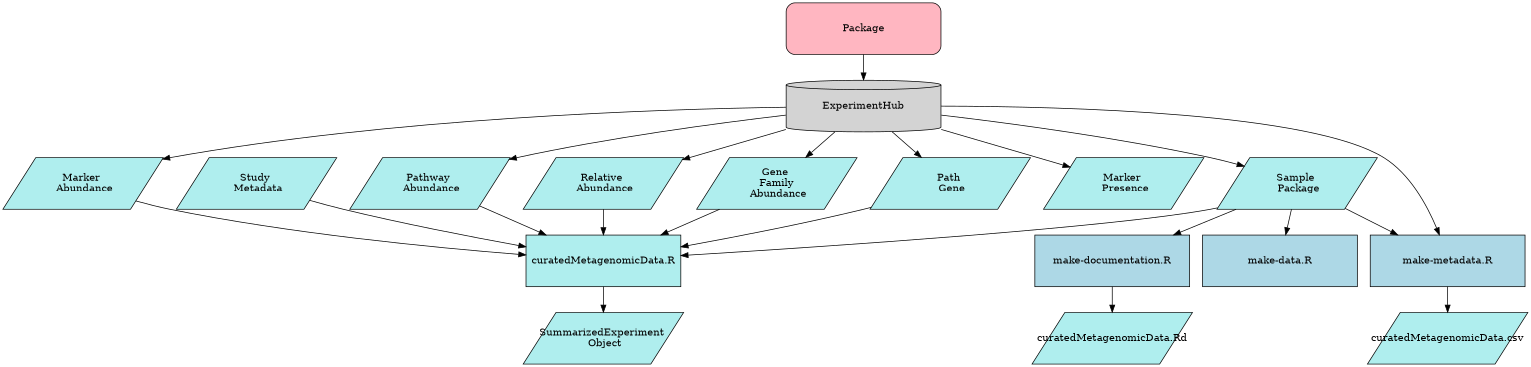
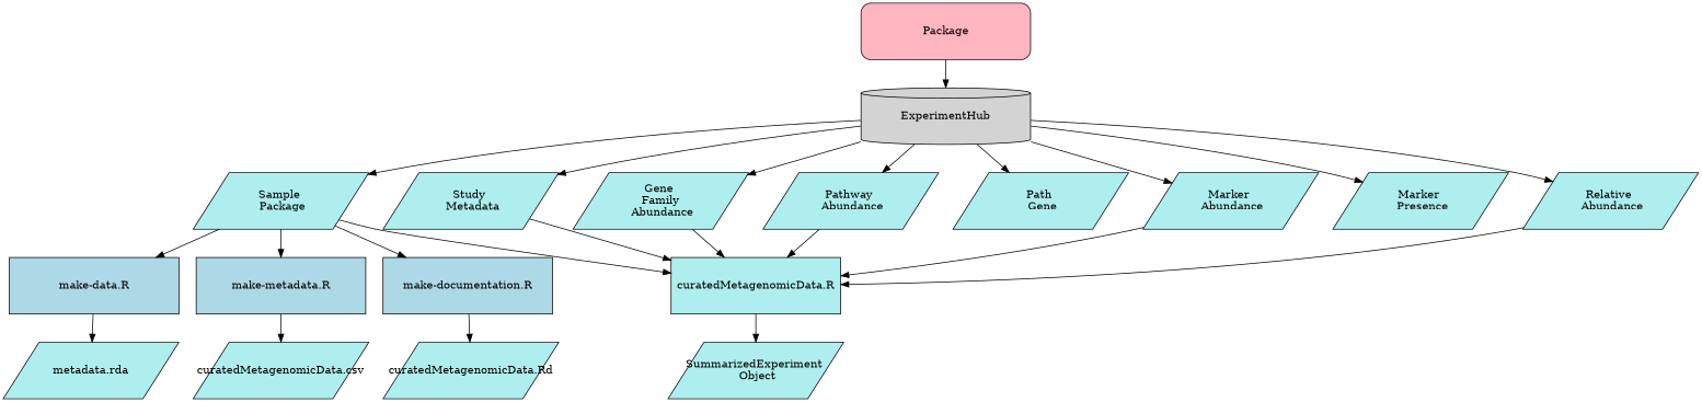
  digraph {
    node [fillcolor=paleturquoise fixedsize=true shape=parallelogram style=filled]
    n1 [height=1 label="Sample \n Package" width=3]
    n2 [fillcolor=lightblue height=1 label="make-data.R" shape=rectangle width=3]
    n3 [fillcolor=lightblue height=1 label="make-metadata.R" shape=rectangle width=3]
    n4 [fillcolor=lightblue height=1 label="make-documentation.R" shape=rectangle width=3]
    n5 [height=1 label="curatedMetagenomicData.R" shape=rectangle width=3]
+   n6 [height=1 label="metadata.rda" width=3]
    n7 [height=1 label="curatedMetagenomicData.csv" width=3]
    n8 [height=1 label="curatedMetagenomicData.Rd" width=3]
    n9 [height=1 label="SummarizedExperiment \n Object" width=3]
    n10 [height=1 label="Study \n Metadata" width=3]
    n11 [height=1 label="Gene \n Family \n Abundance" width=3]
    n12 [height=1 label="Pathway \n Abundance" width=3]
    n13 [height=1 label="Path \n Gene" width=3]
    n14 [height=1 label="Marker \n Abundance" width=3]
    n15 [height=1 label="Marker \n Presence" width=3]
    n16 [height=1 label="Relative \n Abundance" width=3]
    n17 [fillcolor=lightgray height=1 label=ExperimentHub shape=cylinder width=3]
    n18 [fillcolor=lightpink height=1 label=Package shape=rectangle style="filled,rounded" width=3]
    n1 -> n2
    n1 -> n3
    n1 -> n4
    n1 -> n5
+   n2 -> n6
    n3 -> n7
    n4 -> n8
    n5 -> n9
    n10 -> n5
    n11 -> n5
    n12 -> n5
-   n13 -> n5
    n14 -> n5
    n16 -> n5
    n17 -> n1
-   n17 -> n3
+   n17 -> n10
    n17 -> n11
    n17 -> n12
    n17 -> n13
    n17 -> n14
    n17 -> n15
    n17 -> n16
    n18 -> n17
  }
